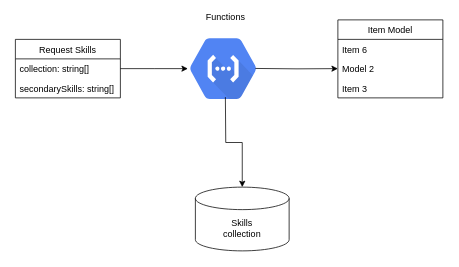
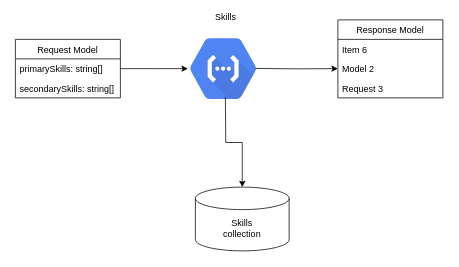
  <mxCell id="0" />
  <mxCell id="1" parent="0" />
  <mxCell id="2" value="" style="edgeStyle=orthogonalEdgeStyle;rounded=0;orthogonalLoop=1;jettySize=auto;html=1;" edge="1" parent="1" source="3"><mxGeometry relative="1" as="geometry"><mxPoint x="250" y="85" as="targetPoint" /></mxGeometry></mxCell>
- <mxCell id="3" value="Request Skills" style="swimlane;fontStyle=0;childLayout=stackLayout;horizontal=1;startSize=26;horizontalStack=0;resizeParent=1;resizeParentMax=0;resizeLast=0;collapsible=1;marginBottom=0;" vertex="1" parent="1"><mxGeometry x="20" y="46" width="140" height="78" as="geometry" /></mxCell>
- <mxCell id="4" value="collection: string[]" style="text;strokeColor=none;fillColor=none;align=left;verticalAlign=top;spacingLeft=4;spacingRight=4;overflow=hidden;rotatable=0;points=[[0,0.5],[1,0.5]];portConstraint=eastwest;" vertex="1" parent="3"><mxGeometry y="26" width="140" height="26" as="geometry" /></mxCell>
+ <mxCell id="3" value="Request Model" style="swimlane;fontStyle=0;childLayout=stackLayout;horizontal=1;startSize=26;horizontalStack=0;resizeParent=1;resizeParentMax=0;resizeLast=0;collapsible=1;marginBottom=0;" vertex="1" parent="1"><mxGeometry x="20" y="46" width="140" height="78" as="geometry" /></mxCell>
+ <mxCell id="4" value="primarySkills: string[]" style="text;strokeColor=none;fillColor=none;align=left;verticalAlign=top;spacingLeft=4;spacingRight=4;overflow=hidden;rotatable=0;points=[[0,0.5],[1,0.5]];portConstraint=eastwest;" vertex="1" parent="3"><mxGeometry y="26" width="140" height="26" as="geometry" /></mxCell>
  <mxCell id="5" value="secondarySkills: string[]" style="text;strokeColor=none;fillColor=none;align=left;verticalAlign=top;spacingLeft=4;spacingRight=4;overflow=hidden;rotatable=0;points=[[0,0.5],[1,0.5]];portConstraint=eastwest;" vertex="1" parent="3"><mxGeometry y="52" width="140" height="26" as="geometry" /></mxCell>
- <mxCell id="6" value="&lt;font color=&quot;#000000&quot;&gt;&lt;br&gt;Functions&lt;/font&gt;" style="sketch=0;dashed=0;connectable=0;html=1;fillColor=#5184F3;strokeColor=none;shape=mxgraph.gcp2.hexIcon;prIcon=cloud_functions;part=1;labelPosition=center;verticalLabelPosition=top;align=center;verticalAlign=bottom;spacingLeft=5;fontColor=#999999;fontSize=12;" vertex="1" parent="1"><mxGeometry x="230" y="25.5" width="134.26" height="119" as="geometry" /></mxCell>
+ <mxCell id="6" value="&lt;font color=&quot;#000000&quot;&gt;&lt;br&gt;Skills&lt;/font&gt;" style="sketch=0;dashed=0;connectable=0;html=1;fillColor=#5184F3;strokeColor=none;shape=mxgraph.gcp2.hexIcon;prIcon=cloud_functions;part=1;labelPosition=center;verticalLabelPosition=top;align=center;verticalAlign=bottom;spacingLeft=5;fontColor=#999999;fontSize=12;" vertex="1" parent="1"><mxGeometry x="230" y="25.5" width="134.26" height="119" as="geometry" /></mxCell>
  <mxCell id="7" value="Skills&lt;br&gt;collection" style="shape=cylinder3;whiteSpace=wrap;html=1;boundedLbl=1;backgroundOutline=1;size=15;" vertex="1" parent="1"><mxGeometry x="260" y="243" width="125" height="85" as="geometry" /></mxCell>
- <mxCell id="8" value="Item Model" style="swimlane;fontStyle=0;childLayout=stackLayout;horizontal=1;startSize=26;horizontalStack=0;resizeParent=1;resizeParentMax=0;resizeLast=0;collapsible=1;marginBottom=0;" vertex="1" parent="1"><mxGeometry x="450" y="20" width="140" height="104" as="geometry" /></mxCell>
+ <mxCell id="8" value="Response Model" style="swimlane;fontStyle=0;childLayout=stackLayout;horizontal=1;startSize=26;horizontalStack=0;resizeParent=1;resizeParentMax=0;resizeLast=0;collapsible=1;marginBottom=0;" vertex="1" parent="1"><mxGeometry x="450" y="20" width="140" height="104" as="geometry" /></mxCell>
  <mxCell id="9" value="Item 6" style="text;strokeColor=none;fillColor=none;align=left;verticalAlign=top;spacingLeft=4;spacingRight=4;overflow=hidden;rotatable=0;points=[[0,0.5],[1,0.5]];portConstraint=eastwest;" vertex="1" parent="8"><mxGeometry y="26" width="140" height="26" as="geometry" /></mxCell>
  <mxCell id="10" value="Model 2" style="text;strokeColor=none;fillColor=none;align=left;verticalAlign=top;spacingLeft=4;spacingRight=4;overflow=hidden;rotatable=0;points=[[0,0.5],[1,0.5]];portConstraint=eastwest;" vertex="1" parent="8"><mxGeometry y="52" width="140" height="26" as="geometry" /></mxCell>
- <mxCell id="11" value="Item 3" style="text;strokeColor=none;fillColor=none;align=left;verticalAlign=top;spacingLeft=4;spacingRight=4;overflow=hidden;rotatable=0;points=[[0,0.5],[1,0.5]];portConstraint=eastwest;" vertex="1" parent="8"><mxGeometry y="78" width="140" height="26" as="geometry" /></mxCell>
+ <mxCell id="11" value="Request 3" style="text;strokeColor=none;fillColor=none;align=left;verticalAlign=top;spacingLeft=4;spacingRight=4;overflow=hidden;rotatable=0;points=[[0,0.5],[1,0.5]];portConstraint=eastwest;" vertex="1" parent="8"><mxGeometry y="78" width="140" height="26" as="geometry" /></mxCell>
  <mxCell id="12" value="" style="edgeStyle=orthogonalEdgeStyle;rounded=0;orthogonalLoop=1;jettySize=auto;html=1;entryX=0;entryY=0.5;entryDx=0;entryDy=0;" edge="1" parent="1" target="10"><mxGeometry relative="1" as="geometry"><mxPoint x="340" y="84.76" as="sourcePoint" /><mxPoint x="430" y="84.76" as="targetPoint" /></mxGeometry></mxCell>
  <mxCell id="13" value="" style="edgeStyle=orthogonalEdgeStyle;rounded=0;orthogonalLoop=1;jettySize=auto;html=1;entryX=0.5;entryY=0;entryDx=0;entryDy=0;entryPerimeter=0;" edge="1" parent="1" target="7"><mxGeometry relative="1" as="geometry"><mxPoint x="300" y="123" as="sourcePoint" /><mxPoint x="260" y="95" as="targetPoint" /></mxGeometry></mxCell>
